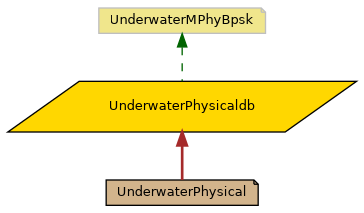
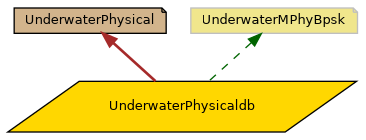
  digraph {
    node [color=black fontname=Helvetica fontsize=10 shape=note style=filled]
    edge [dir=back fontname=Helvetica fontsize=10 labelfontname=Helvetica labelfontsize=10]
    n1 [fillcolor=gold fontcolor=black height=0.2 label=UnderwaterPhysicaldb shape=parallelogram width=0.4]
    n2 [fillcolor=tan height=0.2 label=UnderwaterPhysical width=0.4]
    n3 [color=grey75 fillcolor=khaki height=0.2 label=UnderwaterMPhyBpsk width=0.4]
-   n1 -> n2 [color=brown style=bold]
+   n2 -> n1 [color=brown style=bold]
    n3 -> n1 [color=darkgreen style=dashed]
  }
